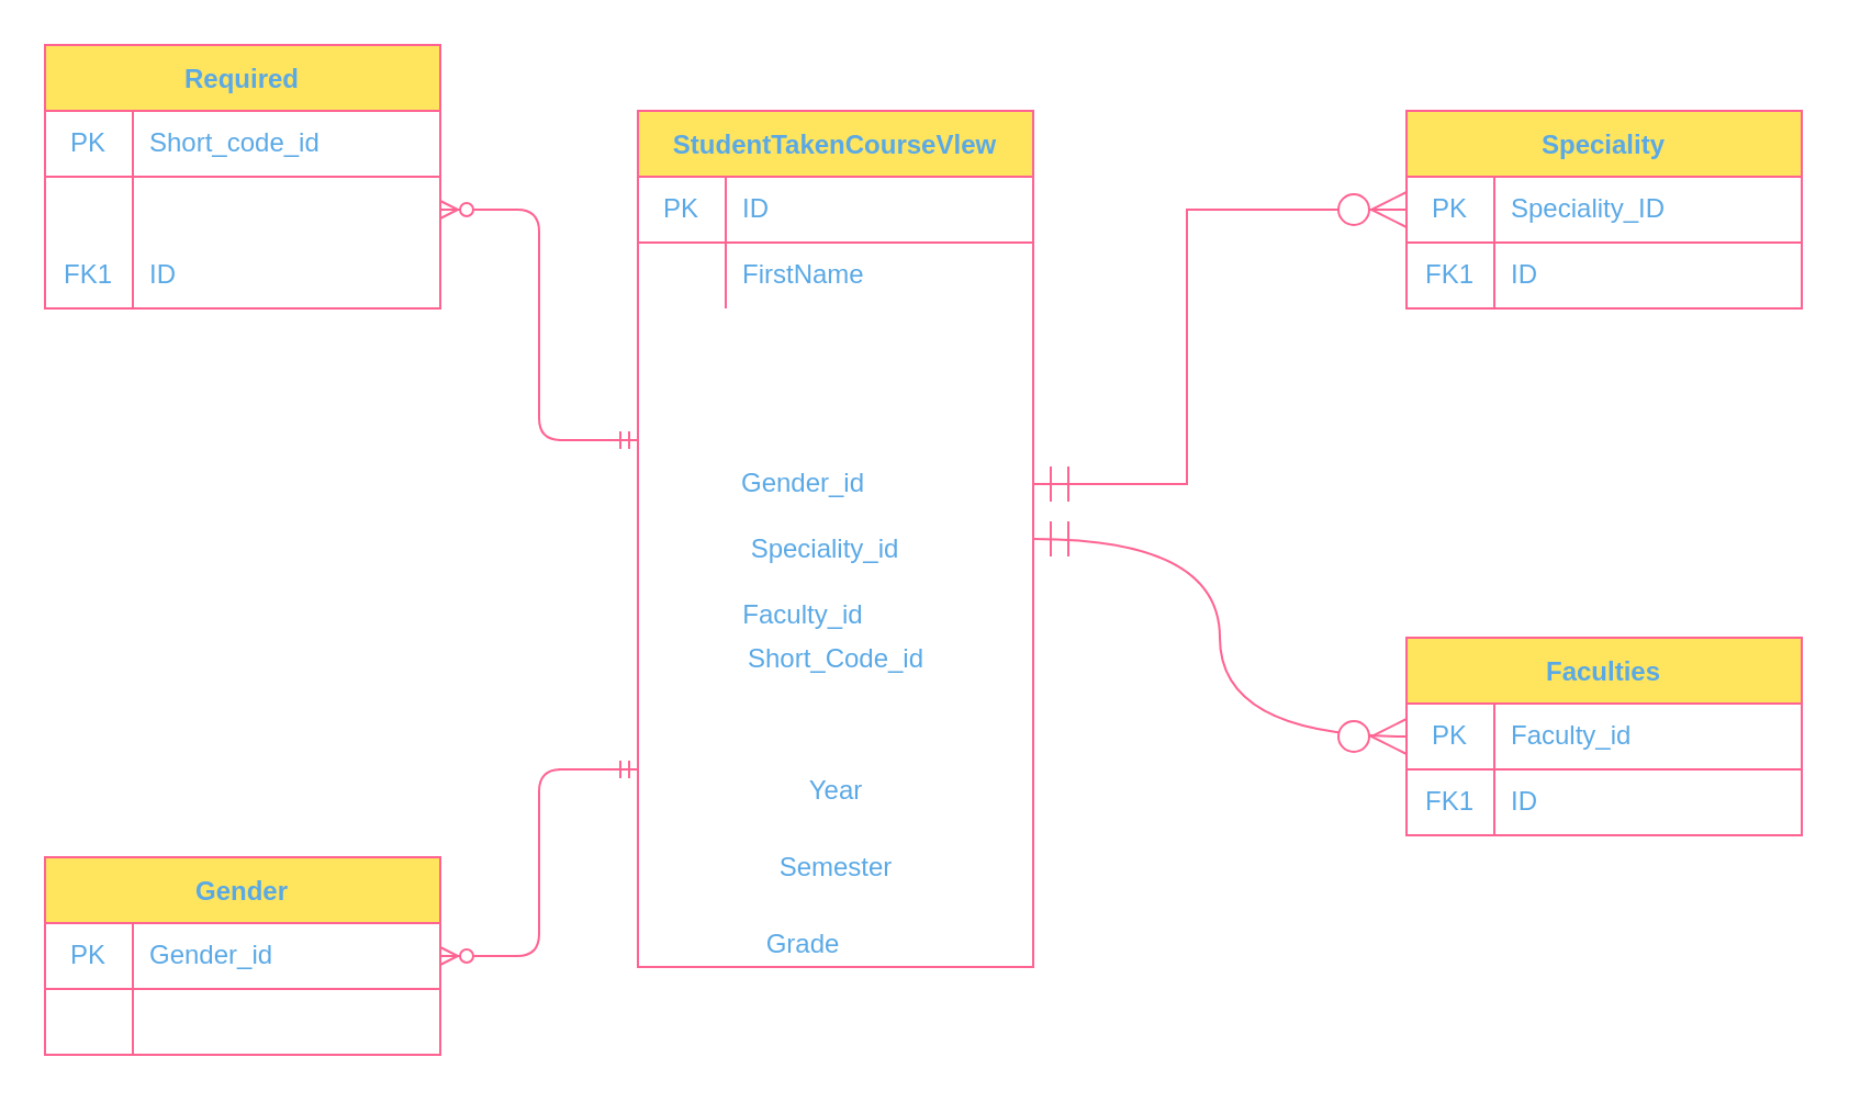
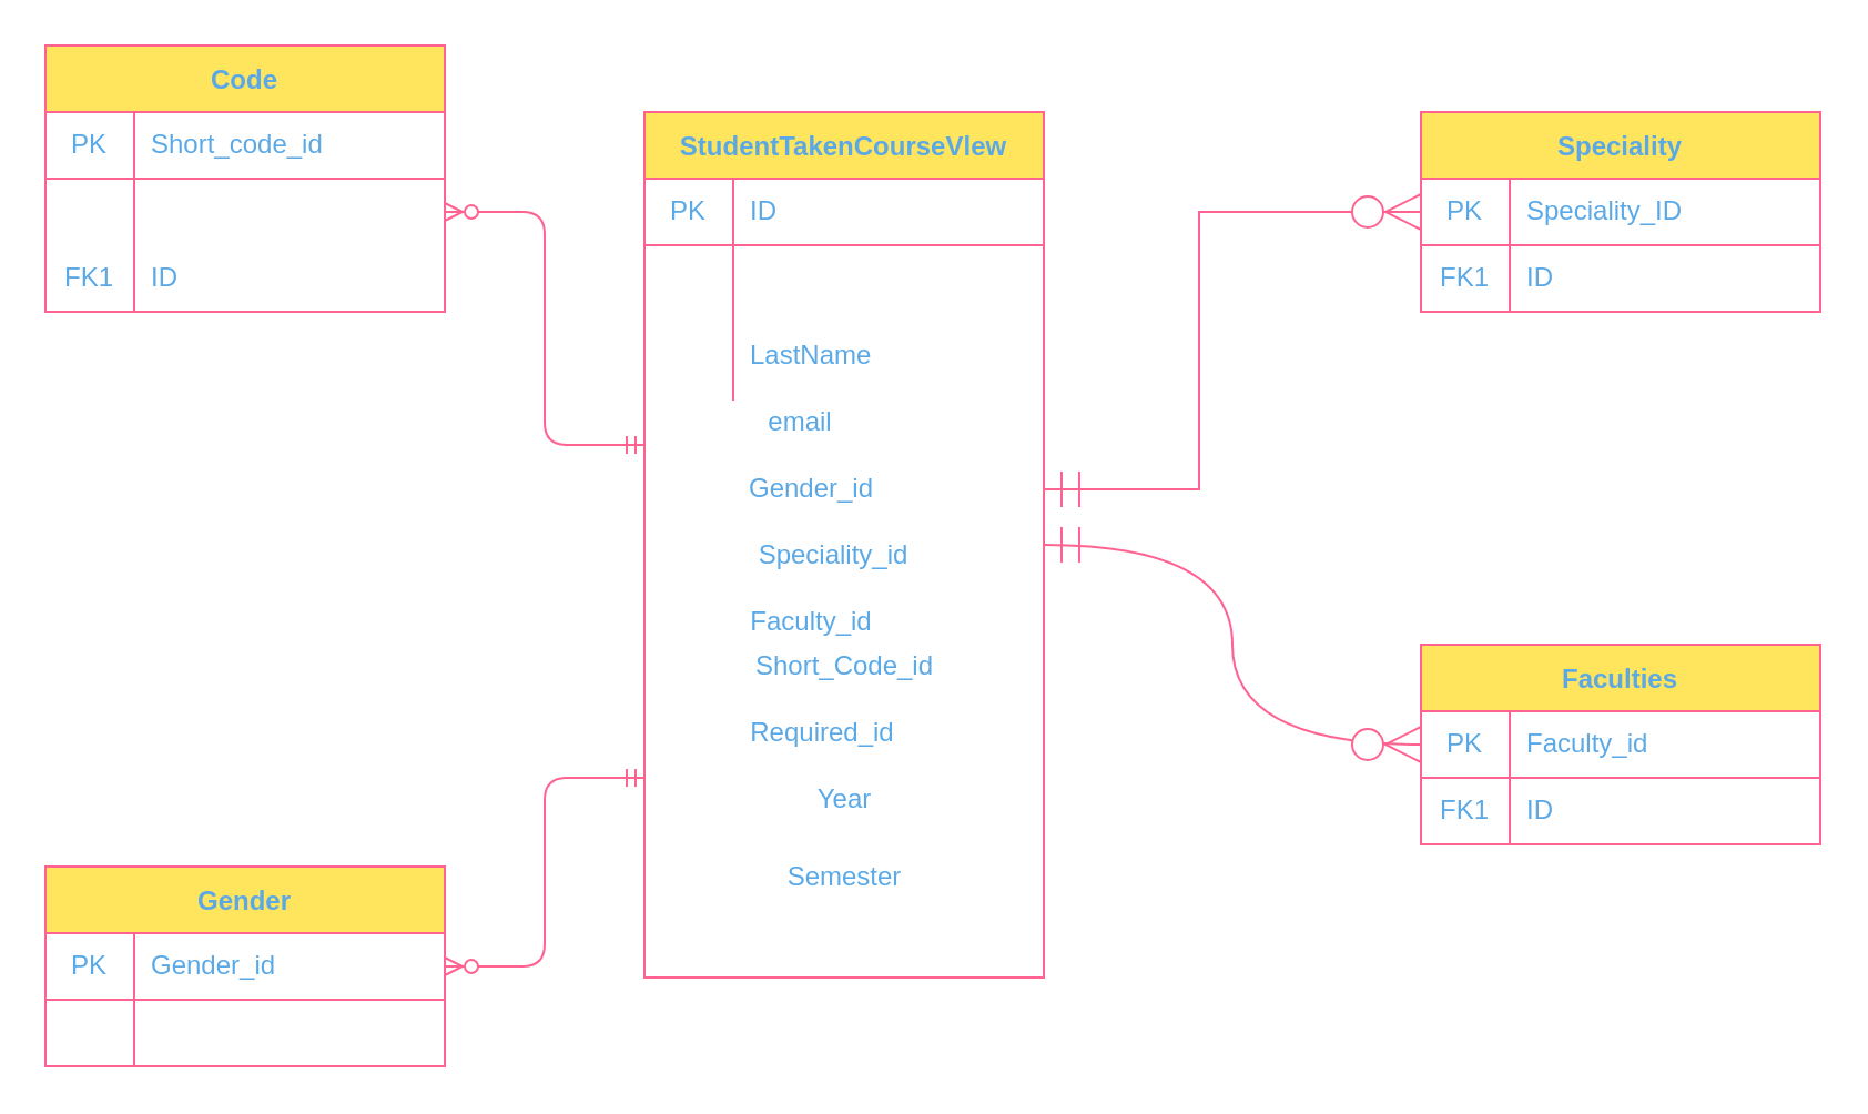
  <mxCell id="0" />
  <mxCell id="1" parent="0" />
- <mxCell id="2" value="Required" style="shape=table;startSize=30;container=1;collapsible=0;childLayout=tableLayout;fixedRows=1;rowLines=0;fontStyle=1;align=center;pointerEvents=1;hachureGap=4;fillColor=#FFE45E;strokeColor=#FF6392;fontColor=#5AA9E6;" vertex="1" parent="1"><mxGeometry x="20" y="20" width="180" height="120" as="geometry" /></mxCell>
+ <mxCell id="2" value="Code" style="shape=table;startSize=30;container=1;collapsible=0;childLayout=tableLayout;fixedRows=1;rowLines=0;fontStyle=1;align=center;pointerEvents=1;hachureGap=4;fillColor=#FFE45E;strokeColor=#FF6392;fontColor=#5AA9E6;" vertex="1" parent="1"><mxGeometry x="20" y="20" width="180" height="120" as="geometry" /></mxCell>
  <mxCell id="3" value="" style="shape=partialRectangle;html=1;whiteSpace=wrap;collapsible=0;dropTarget=0;pointerEvents=1;fillColor=none;top=0;left=0;bottom=1;right=0;points=[[0,0.5],[1,0.5]];portConstraint=eastwest;strokeColor=#FF6392;fontColor=#5AA9E6;" vertex="1" parent="2"><mxGeometry y="30" width="180" height="30" as="geometry" /></mxCell>
  <mxCell id="4" value="PK" style="shape=partialRectangle;html=1;whiteSpace=wrap;connectable=0;fillColor=none;top=0;left=0;bottom=0;right=0;overflow=hidden;pointerEvents=1;strokeColor=#FF6392;fontColor=#5AA9E6;" vertex="1" parent="3"><mxGeometry width="40" height="30" as="geometry"><mxRectangle width="40" height="30" as="alternateBounds" /></mxGeometry></mxCell>
  <mxCell id="5" value="Short_code_id" style="shape=partialRectangle;html=1;whiteSpace=wrap;connectable=0;fillColor=none;top=0;left=0;bottom=0;right=0;align=left;spacingLeft=6;overflow=hidden;pointerEvents=1;strokeColor=#FF6392;fontColor=#5AA9E6;" vertex="1" parent="3"><mxGeometry x="40" width="140" height="30" as="geometry"><mxRectangle width="140" height="30" as="alternateBounds" /></mxGeometry></mxCell>
  <mxCell id="6" value="" style="shape=partialRectangle;html=1;whiteSpace=wrap;collapsible=0;dropTarget=0;pointerEvents=1;fillColor=none;top=0;left=0;bottom=0;right=0;points=[[0,0.5],[1,0.5]];portConstraint=eastwest;strokeColor=#FF6392;fontColor=#5AA9E6;" vertex="1" parent="2"><mxGeometry y="60" width="180" height="30" as="geometry" /></mxCell>
  <mxCell id="7" value="" style="shape=partialRectangle;html=1;whiteSpace=wrap;connectable=0;fillColor=none;top=0;left=0;bottom=0;right=0;overflow=hidden;pointerEvents=1;strokeColor=#FF6392;fontColor=#5AA9E6;" vertex="1" parent="6"><mxGeometry width="40" height="30" as="geometry"><mxRectangle width="40" height="30" as="alternateBounds" /></mxGeometry></mxCell>
  <mxCell id="8" value="" style="shape=partialRectangle;html=1;whiteSpace=wrap;collapsible=0;dropTarget=0;pointerEvents=1;fillColor=none;top=0;left=0;bottom=0;right=0;points=[[0,0.5],[1,0.5]];portConstraint=eastwest;strokeColor=#FF6392;fontColor=#5AA9E6;" vertex="1" parent="2"><mxGeometry y="90" width="180" height="30" as="geometry" /></mxCell>
  <mxCell id="9" value="FK1" style="shape=partialRectangle;html=1;whiteSpace=wrap;connectable=0;fillColor=none;top=0;left=0;bottom=0;right=0;overflow=hidden;pointerEvents=1;strokeColor=#FF6392;fontColor=#5AA9E6;" vertex="1" parent="8"><mxGeometry width="40" height="30" as="geometry"><mxRectangle width="40" height="30" as="alternateBounds" /></mxGeometry></mxCell>
  <mxCell id="10" value="ID" style="shape=partialRectangle;html=1;whiteSpace=wrap;connectable=0;fillColor=none;top=0;left=0;bottom=0;right=0;align=left;spacingLeft=6;overflow=hidden;pointerEvents=1;strokeColor=#FF6392;fontColor=#5AA9E6;" vertex="1" parent="8"><mxGeometry x="40" width="140" height="30" as="geometry"><mxRectangle width="140" height="30" as="alternateBounds" /></mxGeometry></mxCell>
  <mxCell id="11" value="StudentTakenCourseVlew" style="shape=table;startSize=30;container=1;collapsible=0;childLayout=tableLayout;fixedRows=1;rowLines=0;fontStyle=1;align=center;pointerEvents=1;hachureGap=4;fillColor=#FFE45E;strokeColor=#FF6392;fontColor=#5AA9E6;" vertex="1" parent="1"><mxGeometry x="290" y="50" width="180" height="390" as="geometry" /></mxCell>
  <mxCell id="12" value="" style="shape=partialRectangle;html=1;whiteSpace=wrap;collapsible=0;dropTarget=0;pointerEvents=1;fillColor=none;top=0;left=0;bottom=1;right=0;points=[[0,0.5],[1,0.5]];portConstraint=eastwest;strokeColor=#FF6392;fontColor=#5AA9E6;" vertex="1" parent="11"><mxGeometry y="30" width="180" height="30" as="geometry" /></mxCell>
  <mxCell id="13" value="PK" style="shape=partialRectangle;html=1;whiteSpace=wrap;connectable=0;fillColor=none;top=0;left=0;bottom=0;right=0;overflow=hidden;pointerEvents=1;strokeColor=#FF6392;fontColor=#5AA9E6;" vertex="1" parent="12"><mxGeometry width="40" height="30" as="geometry"><mxRectangle width="40" height="30" as="alternateBounds" /></mxGeometry></mxCell>
  <mxCell id="14" value="ID" style="shape=partialRectangle;html=1;whiteSpace=wrap;connectable=0;fillColor=none;top=0;left=0;bottom=0;right=0;align=left;spacingLeft=6;overflow=hidden;pointerEvents=1;strokeColor=#FF6392;fontColor=#5AA9E6;" vertex="1" parent="12"><mxGeometry x="40" width="140" height="30" as="geometry"><mxRectangle width="140" height="30" as="alternateBounds" /></mxGeometry></mxCell>
  <mxCell id="15" value="" style="shape=partialRectangle;html=1;whiteSpace=wrap;collapsible=0;dropTarget=0;pointerEvents=1;fillColor=none;top=0;left=0;bottom=0;right=0;points=[[0,0.5],[1,0.5]];portConstraint=eastwest;strokeColor=#FF6392;fontColor=#5AA9E6;" vertex="1" parent="11"><mxGeometry y="60" width="180" height="30" as="geometry" /></mxCell>
  <mxCell id="16" value="" style="shape=partialRectangle;html=1;whiteSpace=wrap;connectable=0;fillColor=none;top=0;left=0;bottom=0;right=0;overflow=hidden;pointerEvents=1;strokeColor=#FF6392;fontColor=#5AA9E6;" vertex="1" parent="15"><mxGeometry width="40" height="30" as="geometry"><mxRectangle width="40" height="30" as="alternateBounds" /></mxGeometry></mxCell>
- <mxCell id="17" value="FirstName" style="shape=partialRectangle;html=1;whiteSpace=wrap;connectable=0;fillColor=none;top=0;left=0;bottom=0;right=0;align=left;spacingLeft=6;overflow=hidden;pointerEvents=1;strokeColor=#FF6392;fontColor=#5AA9E6;" vertex="1" parent="15"><mxGeometry x="40" width="140" height="30" as="geometry"><mxRectangle width="140" height="30" as="alternateBounds" /></mxGeometry></mxCell>
  <mxCell id="18" value="" style="shape=partialRectangle;html=1;whiteSpace=wrap;collapsible=0;dropTarget=0;pointerEvents=1;fillColor=none;top=0;left=0;bottom=0;right=0;points=[[0,0.5],[1,0.5]];portConstraint=eastwest;strokeColor=#FF6392;fontColor=#5AA9E6;" vertex="1" parent="11"><mxGeometry y="90" width="180" height="40" as="geometry" /></mxCell>
  <mxCell id="19" value="" style="shape=partialRectangle;html=1;whiteSpace=wrap;connectable=0;fillColor=none;top=0;left=0;bottom=0;right=0;overflow=hidden;pointerEvents=1;strokeColor=#FF6392;fontColor=#5AA9E6;" vertex="1" parent="18"><mxGeometry width="40" height="40" as="geometry"><mxRectangle width="40" height="40" as="alternateBounds" /></mxGeometry></mxCell>
+ <mxCell id="20" value="LastName" style="shape=partialRectangle;html=1;whiteSpace=wrap;connectable=0;fillColor=none;top=0;left=0;bottom=0;right=0;align=left;spacingLeft=6;overflow=hidden;pointerEvents=1;strokeColor=#FF6392;fontColor=#5AA9E6;" vertex="1" parent="18"><mxGeometry x="40" width="140" height="40" as="geometry"><mxRectangle width="140" height="40" as="alternateBounds" /></mxGeometry></mxCell>
+ <mxCell id="21" value="email" style="text;html=1;align=center;verticalAlign=middle;resizable=0;points=[];autosize=1;strokeColor=none;fillColor=none;fontColor=#5AA9E6;" vertex="1" parent="1"><mxGeometry x="340" y="180" width="40" height="20" as="geometry" /></mxCell>
  <mxCell id="22" value="Gender_id" style="text;html=1;align=center;verticalAlign=middle;resizable=0;points=[];autosize=1;strokeColor=none;fillColor=none;fontColor=#5AA9E6;" vertex="1" parent="1"><mxGeometry x="330" y="210" width="70" height="20" as="geometry" /></mxCell>
  <mxCell id="23" value="Speciality_id" style="text;html=1;align=center;verticalAlign=middle;resizable=0;points=[];autosize=1;strokeColor=none;fillColor=none;fontColor=#5AA9E6;" vertex="1" parent="1"><mxGeometry x="335" y="240" width="80" height="20" as="geometry" /></mxCell>
  <mxCell id="24" value="Faculty_id" style="text;html=1;align=center;verticalAlign=middle;resizable=0;points=[];autosize=1;strokeColor=none;fillColor=none;fontColor=#5AA9E6;" vertex="1" parent="1"><mxGeometry x="330" y="270" width="70" height="20" as="geometry" /></mxCell>
  <mxCell id="25" value="Short_Code_id" style="text;html=1;align=center;verticalAlign=middle;resizable=0;points=[];autosize=1;strokeColor=none;fillColor=none;fontColor=#5AA9E6;" vertex="1" parent="1"><mxGeometry x="330" y="290" width="100" height="20" as="geometry" /></mxCell>
+ <mxCell id="26" value="Required_id" style="text;html=1;align=center;verticalAlign=middle;resizable=0;points=[];autosize=1;strokeColor=none;fillColor=none;fontColor=#5AA9E6;" vertex="1" parent="1"><mxGeometry x="330" y="320" width="80" height="20" as="geometry" /></mxCell>
  <mxCell id="27" value="Year" style="text;html=1;align=center;verticalAlign=middle;resizable=0;points=[];autosize=1;strokeColor=none;fillColor=none;fontColor=#5AA9E6;" vertex="1" parent="1"><mxGeometry x="360" y="350" width="40" height="20" as="geometry" /></mxCell>
  <mxCell id="28" value="Semester" style="text;html=1;align=center;verticalAlign=middle;resizable=0;points=[];autosize=1;strokeColor=none;fillColor=none;fontColor=#5AA9E6;" vertex="1" parent="1"><mxGeometry x="345" y="385" width="70" height="20" as="geometry" /></mxCell>
- <mxCell id="29" value="Grade" style="text;html=1;align=center;verticalAlign=middle;resizable=0;points=[];autosize=1;strokeColor=none;fillColor=none;fontColor=#5AA9E6;" vertex="1" parent="1"><mxGeometry x="340" y="420" width="50" height="20" as="geometry" /></mxCell>
  <mxCell id="30" value="Faculties" style="shape=table;startSize=30;container=1;collapsible=0;childLayout=tableLayout;fixedRows=1;rowLines=0;fontStyle=1;align=center;pointerEvents=1;hachureGap=4;fillColor=#FFE45E;strokeColor=#FF6392;fontColor=#5AA9E6;" vertex="1" parent="1"><mxGeometry x="640" y="290" width="180" height="90" as="geometry" /></mxCell>
  <mxCell id="31" value="" style="shape=partialRectangle;html=1;whiteSpace=wrap;collapsible=0;dropTarget=0;pointerEvents=1;fillColor=none;top=0;left=0;bottom=1;right=0;points=[[0,0.5],[1,0.5]];portConstraint=eastwest;strokeColor=#FF6392;fontColor=#5AA9E6;" vertex="1" parent="30"><mxGeometry y="30" width="180" height="30" as="geometry" /></mxCell>
  <mxCell id="32" value="PK" style="shape=partialRectangle;html=1;whiteSpace=wrap;connectable=0;fillColor=none;top=0;left=0;bottom=0;right=0;overflow=hidden;pointerEvents=1;strokeColor=#FF6392;fontColor=#5AA9E6;" vertex="1" parent="31"><mxGeometry width="40" height="30" as="geometry"><mxRectangle width="40" height="30" as="alternateBounds" /></mxGeometry></mxCell>
  <mxCell id="33" value="Faculty_id" style="shape=partialRectangle;html=1;whiteSpace=wrap;connectable=0;fillColor=none;top=0;left=0;bottom=0;right=0;align=left;spacingLeft=6;overflow=hidden;pointerEvents=1;strokeColor=#FF6392;fontColor=#5AA9E6;" vertex="1" parent="31"><mxGeometry x="40" width="140" height="30" as="geometry"><mxRectangle width="140" height="30" as="alternateBounds" /></mxGeometry></mxCell>
  <mxCell id="34" value="" style="shape=partialRectangle;html=1;whiteSpace=wrap;collapsible=0;dropTarget=0;pointerEvents=1;fillColor=none;top=0;left=0;bottom=0;right=0;points=[[0,0.5],[1,0.5]];portConstraint=eastwest;strokeColor=#FF6392;fontColor=#5AA9E6;" vertex="1" parent="30"><mxGeometry y="60" width="180" height="30" as="geometry" /></mxCell>
  <mxCell id="35" value="FK1" style="shape=partialRectangle;html=1;whiteSpace=wrap;connectable=0;fillColor=none;top=0;left=0;bottom=0;right=0;overflow=hidden;pointerEvents=1;strokeColor=#FF6392;fontColor=#5AA9E6;" vertex="1" parent="34"><mxGeometry width="40" height="30" as="geometry"><mxRectangle width="40" height="30" as="alternateBounds" /></mxGeometry></mxCell>
  <mxCell id="36" value="ID" style="shape=partialRectangle;html=1;whiteSpace=wrap;connectable=0;fillColor=none;top=0;left=0;bottom=0;right=0;align=left;spacingLeft=6;overflow=hidden;pointerEvents=1;strokeColor=#FF6392;fontColor=#5AA9E6;" vertex="1" parent="34"><mxGeometry x="40" width="140" height="30" as="geometry"><mxRectangle width="140" height="30" as="alternateBounds" /></mxGeometry></mxCell>
  <mxCell id="37" value="Speciality" style="shape=table;startSize=30;container=1;collapsible=0;childLayout=tableLayout;fixedRows=1;rowLines=0;fontStyle=1;align=center;pointerEvents=1;hachureGap=4;fillColor=#FFE45E;strokeColor=#FF6392;fontColor=#5AA9E6;" vertex="1" parent="1"><mxGeometry x="640" y="50" width="180" height="90" as="geometry" /></mxCell>
  <mxCell id="38" value="" style="shape=partialRectangle;html=1;whiteSpace=wrap;collapsible=0;dropTarget=0;pointerEvents=1;fillColor=none;top=0;left=0;bottom=1;right=0;points=[[0,0.5],[1,0.5]];portConstraint=eastwest;strokeColor=#FF6392;fontColor=#5AA9E6;" vertex="1" parent="37"><mxGeometry y="30" width="180" height="30" as="geometry" /></mxCell>
  <mxCell id="39" value="PK" style="shape=partialRectangle;html=1;whiteSpace=wrap;connectable=0;fillColor=none;top=0;left=0;bottom=0;right=0;overflow=hidden;pointerEvents=1;strokeColor=#FF6392;fontColor=#5AA9E6;" vertex="1" parent="38"><mxGeometry width="40" height="30" as="geometry"><mxRectangle width="40" height="30" as="alternateBounds" /></mxGeometry></mxCell>
  <mxCell id="40" value="Speciality_ID" style="shape=partialRectangle;html=1;whiteSpace=wrap;connectable=0;fillColor=none;top=0;left=0;bottom=0;right=0;align=left;spacingLeft=6;overflow=hidden;pointerEvents=1;strokeColor=#FF6392;fontColor=#5AA9E6;" vertex="1" parent="38"><mxGeometry x="40" width="140" height="30" as="geometry"><mxRectangle width="140" height="30" as="alternateBounds" /></mxGeometry></mxCell>
  <mxCell id="41" value="" style="shape=partialRectangle;html=1;whiteSpace=wrap;collapsible=0;dropTarget=0;pointerEvents=1;fillColor=none;top=0;left=0;bottom=0;right=0;points=[[0,0.5],[1,0.5]];portConstraint=eastwest;strokeColor=#FF6392;fontColor=#5AA9E6;" vertex="1" parent="37"><mxGeometry y="60" width="180" height="30" as="geometry" /></mxCell>
  <mxCell id="42" value="FK1" style="shape=partialRectangle;html=1;whiteSpace=wrap;connectable=0;fillColor=none;top=0;left=0;bottom=0;right=0;overflow=hidden;pointerEvents=1;strokeColor=#FF6392;fontColor=#5AA9E6;" vertex="1" parent="41"><mxGeometry width="40" height="30" as="geometry"><mxRectangle width="40" height="30" as="alternateBounds" /></mxGeometry></mxCell>
  <mxCell id="43" value="ID" style="shape=partialRectangle;html=1;whiteSpace=wrap;connectable=0;fillColor=none;top=0;left=0;bottom=0;right=0;align=left;spacingLeft=6;overflow=hidden;pointerEvents=1;strokeColor=#FF6392;fontColor=#5AA9E6;" vertex="1" parent="41"><mxGeometry x="40" width="140" height="30" as="geometry"><mxRectangle width="140" height="30" as="alternateBounds" /></mxGeometry></mxCell>
  <mxCell id="44" value="Gender" style="shape=table;startSize=30;container=1;collapsible=0;childLayout=tableLayout;fixedRows=1;rowLines=0;fontStyle=1;align=center;pointerEvents=1;hachureGap=4;fillColor=#FFE45E;strokeColor=#FF6392;fontColor=#5AA9E6;" vertex="1" parent="1"><mxGeometry x="20" y="390" width="180" height="90" as="geometry" /></mxCell>
  <mxCell id="45" value="" style="shape=partialRectangle;html=1;whiteSpace=wrap;collapsible=0;dropTarget=0;pointerEvents=1;fillColor=none;top=0;left=0;bottom=1;right=0;points=[[0,0.5],[1,0.5]];portConstraint=eastwest;strokeColor=#FF6392;fontColor=#5AA9E6;" vertex="1" parent="44"><mxGeometry y="30" width="180" height="30" as="geometry" /></mxCell>
  <mxCell id="46" value="PK" style="shape=partialRectangle;html=1;whiteSpace=wrap;connectable=0;fillColor=none;top=0;left=0;bottom=0;right=0;overflow=hidden;pointerEvents=1;strokeColor=#FF6392;fontColor=#5AA9E6;" vertex="1" parent="45"><mxGeometry width="40" height="30" as="geometry"><mxRectangle width="40" height="30" as="alternateBounds" /></mxGeometry></mxCell>
  <mxCell id="47" value="Gender_id" style="shape=partialRectangle;html=1;whiteSpace=wrap;connectable=0;fillColor=none;top=0;left=0;bottom=0;right=0;align=left;spacingLeft=6;overflow=hidden;pointerEvents=1;strokeColor=#FF6392;fontColor=#5AA9E6;" vertex="1" parent="45"><mxGeometry x="40" width="140" height="30" as="geometry"><mxRectangle width="140" height="30" as="alternateBounds" /></mxGeometry></mxCell>
  <mxCell id="48" value="" style="shape=partialRectangle;html=1;whiteSpace=wrap;collapsible=0;dropTarget=0;pointerEvents=1;fillColor=none;top=0;left=0;bottom=0;right=0;points=[[0,0.5],[1,0.5]];portConstraint=eastwest;strokeColor=#FF6392;fontColor=#5AA9E6;" vertex="1" parent="44"><mxGeometry y="60" width="180" height="30" as="geometry" /></mxCell>
  <mxCell id="49" value="" style="shape=partialRectangle;html=1;whiteSpace=wrap;connectable=0;fillColor=none;top=0;left=0;bottom=0;right=0;overflow=hidden;pointerEvents=1;strokeColor=#FF6392;fontColor=#5AA9E6;" vertex="1" parent="48"><mxGeometry width="40" height="30" as="geometry"><mxRectangle width="40" height="30" as="alternateBounds" /></mxGeometry></mxCell>
  <mxCell id="50" value="" style="shape=partialRectangle;html=1;whiteSpace=wrap;connectable=0;fillColor=none;top=0;left=0;bottom=0;right=0;align=left;spacingLeft=6;overflow=hidden;pointerEvents=1;strokeColor=#FF6392;fontColor=#5AA9E6;" vertex="1" parent="48"><mxGeometry x="40" width="140" height="30" as="geometry"><mxRectangle width="140" height="30" as="alternateBounds" /></mxGeometry></mxCell>
  <mxCell id="51" style="edgeStyle=orthogonalEdgeStyle;rounded=0;orthogonalLoop=1;jettySize=auto;html=1;exitX=0;exitY=0.5;exitDx=0;exitDy=0;endArrow=ERmandOne;startSize=14;endSize=14;sourcePerimeterSpacing=8;targetPerimeterSpacing=8;startArrow=ERzeroToMany;startFill=1;endFill=0;strokeColor=#FF6392;fontColor=#5AA9E6;elbow=vertical;" edge="1" parent="1" source="38"><mxGeometry relative="1" as="geometry"><mxPoint x="470" y="220" as="targetPoint" /><Array as="points"><mxPoint x="540" y="95" /><mxPoint x="540" y="220" /></Array></mxGeometry></mxCell>
  <mxCell id="52" style="edgeStyle=orthogonalEdgeStyle;curved=1;rounded=1;sketch=0;orthogonalLoop=1;jettySize=auto;html=1;exitX=0;exitY=0.5;exitDx=0;exitDy=0;entryX=1;entryY=0.5;entryDx=0;entryDy=0;fontColor=#5AA9E6;endArrow=ERmandOne;startSize=14;endSize=14;sourcePerimeterSpacing=8;targetPerimeterSpacing=8;strokeColor=#FF6392;fillColor=#FFE45E;endFill=0;startArrow=ERzeroToMany;startFill=1;" edge="1" parent="1" source="31" target="11"><mxGeometry relative="1" as="geometry" /></mxCell>
  <mxCell id="53" style="edgeStyle=elbowEdgeStyle;rounded=1;sketch=0;orthogonalLoop=1;jettySize=auto;html=1;exitX=1;exitY=0.5;exitDx=0;exitDy=0;fontColor=#5AA9E6;startArrow=ERzeroToMany;startFill=1;endArrow=ERmandOne;endFill=0;sourcePerimeterSpacing=8;targetPerimeterSpacing=8;strokeColor=#FF6392;fillColor=#FFE45E;" edge="1" parent="1" source="6"><mxGeometry relative="1" as="geometry"><mxPoint x="290" y="200" as="targetPoint" /></mxGeometry></mxCell>
  <mxCell id="54" style="edgeStyle=elbowEdgeStyle;rounded=1;sketch=0;orthogonalLoop=1;jettySize=auto;html=1;exitX=1;exitY=0.5;exitDx=0;exitDy=0;fontColor=#5AA9E6;startArrow=ERzeroToMany;startFill=1;endArrow=ERmandOne;endFill=0;sourcePerimeterSpacing=8;targetPerimeterSpacing=8;strokeColor=#FF6392;fillColor=#FFE45E;" edge="1" parent="1" source="45"><mxGeometry relative="1" as="geometry"><mxPoint x="290" y="350" as="targetPoint" /></mxGeometry></mxCell>
